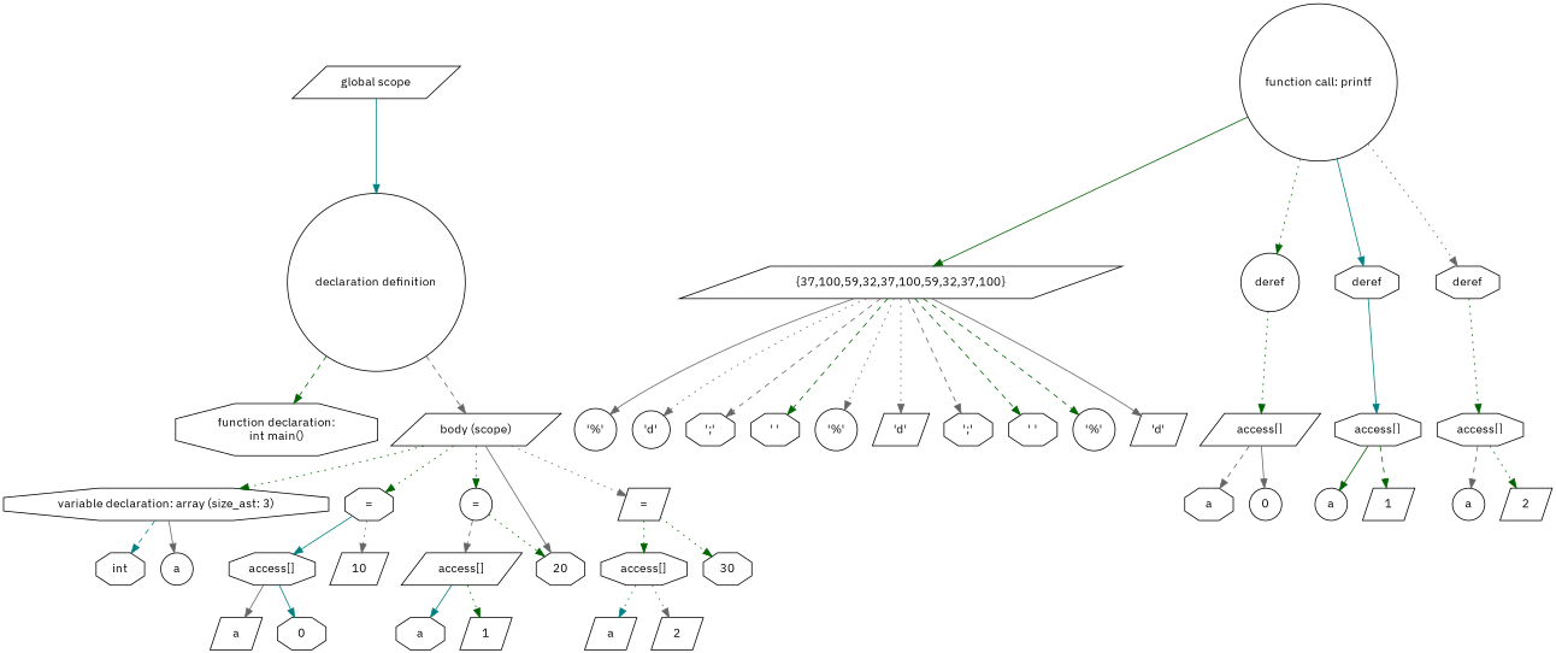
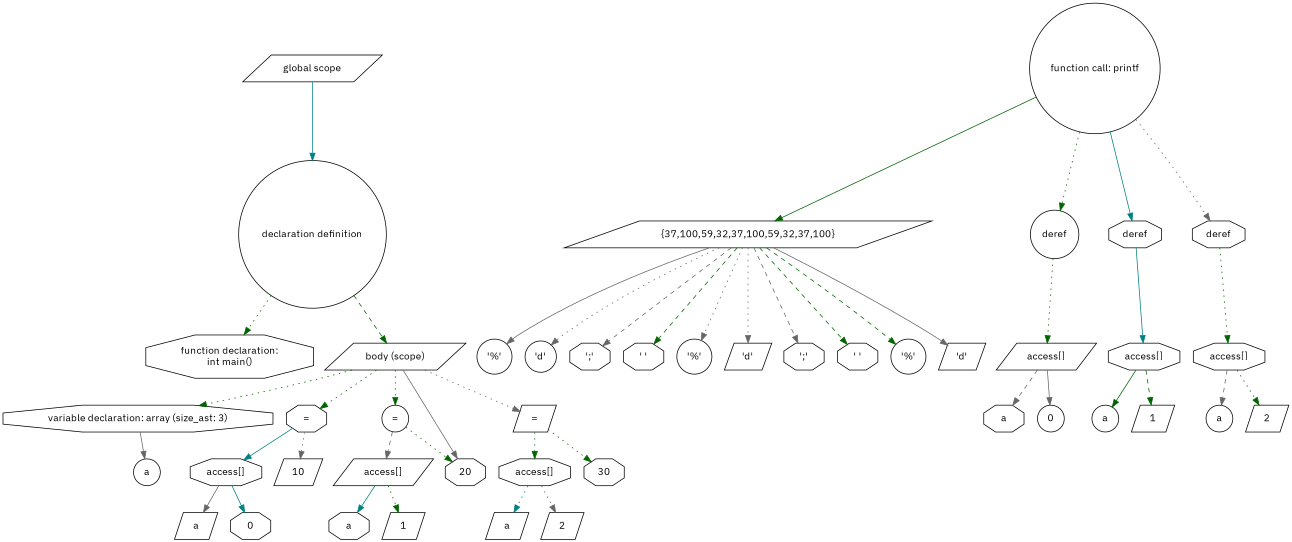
  digraph {
    fontname="IBM Plex Sans"
    node [fontname="IBM Plex Sans" shape=octagon]
    edge [color=darkgreen fontname="IBM Plex Sans" style=dotted]
    n1 [label="function declaration:\nint main()"]
    n2 [label="declaration definition" shape=circle]
    n3 [label="body (scope)" shape=parallelogram]
    n4 [label="variable declaration: array (size_ast: 3)"]
    n5 [label="="]
    n6 [label="=" shape=circle]
    n7 [label="=" shape=parallelogram]
    n8 [label=20]
-   n9 [label=int]
    n10 [label=a shape=circle]
    n11 [label="access[]"]
    n12 [label=10 shape=parallelogram]
    n13 [label="access[]" shape=parallelogram]
    n14 [label="access[]"]
    n15 [label=30]
    n16 [label="function call: printf" shape=circle]
    n17 [label="{37,100,59,32,37,100,59,32,37,100}" shape=parallelogram]
    n18 [label=deref shape=circle]
    n19 [label=deref]
    n20 [label=deref]
    n21 [label=a shape=parallelogram]
    n22 [label=0]
    n23 [label=a]
    n24 [label=1 shape=parallelogram]
    n25 [label=a shape=parallelogram]
    n26 [label=2 shape=parallelogram]
    n27 [label="'%'" shape=circle]
    n28 [label="'d'" shape=circle]
    n29 [label="';'"]
    n30 [label="' '"]
    n31 [label="'%'" shape=circle]
    n32 [label="'d'" shape=parallelogram]
    n33 [label="';'"]
    n34 [label="' '"]
    n35 [label="'%'" shape=circle]
    n36 [label="'d'" shape=parallelogram]
    n37 [label="access[]" shape=parallelogram]
    n38 [label="access[]"]
    n39 [label="access[]"]
    n40 [label=a]
    n41 [label=0 shape=circle]
    n42 [label=a shape=circle]
    n43 [label=1 shape=parallelogram]
    n44 [label=a shape=circle]
    n45 [label=2 shape=parallelogram]
    n46 [label="global scope" shape=parallelogram]
-   n2 -> n1 [style=dashed]
-   n2 -> n3 [color=gray40 style=dashed]
+   n2 -> n1
+   n2 -> n3 [style=dashed]
    n3 -> n4
    n3 -> n5
    n3 -> n6
    n3 -> n7 [color=gray40]
    n3 -> n8 [color=gray40 style=solid]
-   n4 -> n9 [color=teal style=dashed]
    n4 -> n10 [color=gray40 style=solid]
    n5 -> n11 [color=teal style=solid]
    n5 -> n12 [color=gray40]
    n6 -> n8
    n6 -> n13 [color=gray40 style=dashed]
    n7 -> n14
    n7 -> n15
    n11 -> n21 [color=gray40 style=solid]
    n11 -> n22 [color=teal style=solid]
    n13 -> n23 [color=teal style=solid]
    n13 -> n24
    n14 -> n25 [color=teal]
    n14 -> n26 [color=gray40]
    n16 -> n17 [style=solid]
    n16 -> n18
    n16 -> n19 [color=teal style=solid]
    n16 -> n20 [color=gray40]
    n17 -> n27 [color=gray40 style=solid]
    n17 -> n28 [color=gray40]
    n17 -> n29 [color=gray40 style=dashed]
    n17 -> n30 [style=dashed]
    n17 -> n31 [color=gray40]
    n17 -> n32 [color=gray40]
    n17 -> n33 [color=gray40 style=dashed]
    n17 -> n34 [style=dashed]
    n17 -> n35 [style=dashed]
    n17 -> n36 [color=gray40 style=solid]
    n18 -> n37
    n19 -> n38 [color=teal style=solid]
    n20 -> n39
    n37 -> n40 [color=gray40 style=dashed]
    n37 -> n41 [color=gray40 style=solid]
    n38 -> n42 [style=solid]
    n38 -> n43 [style=dashed]
    n39 -> n44 [color=gray40 style=dashed]
    n39 -> n45
    n46 -> n2 [color=teal style=solid]
  }
